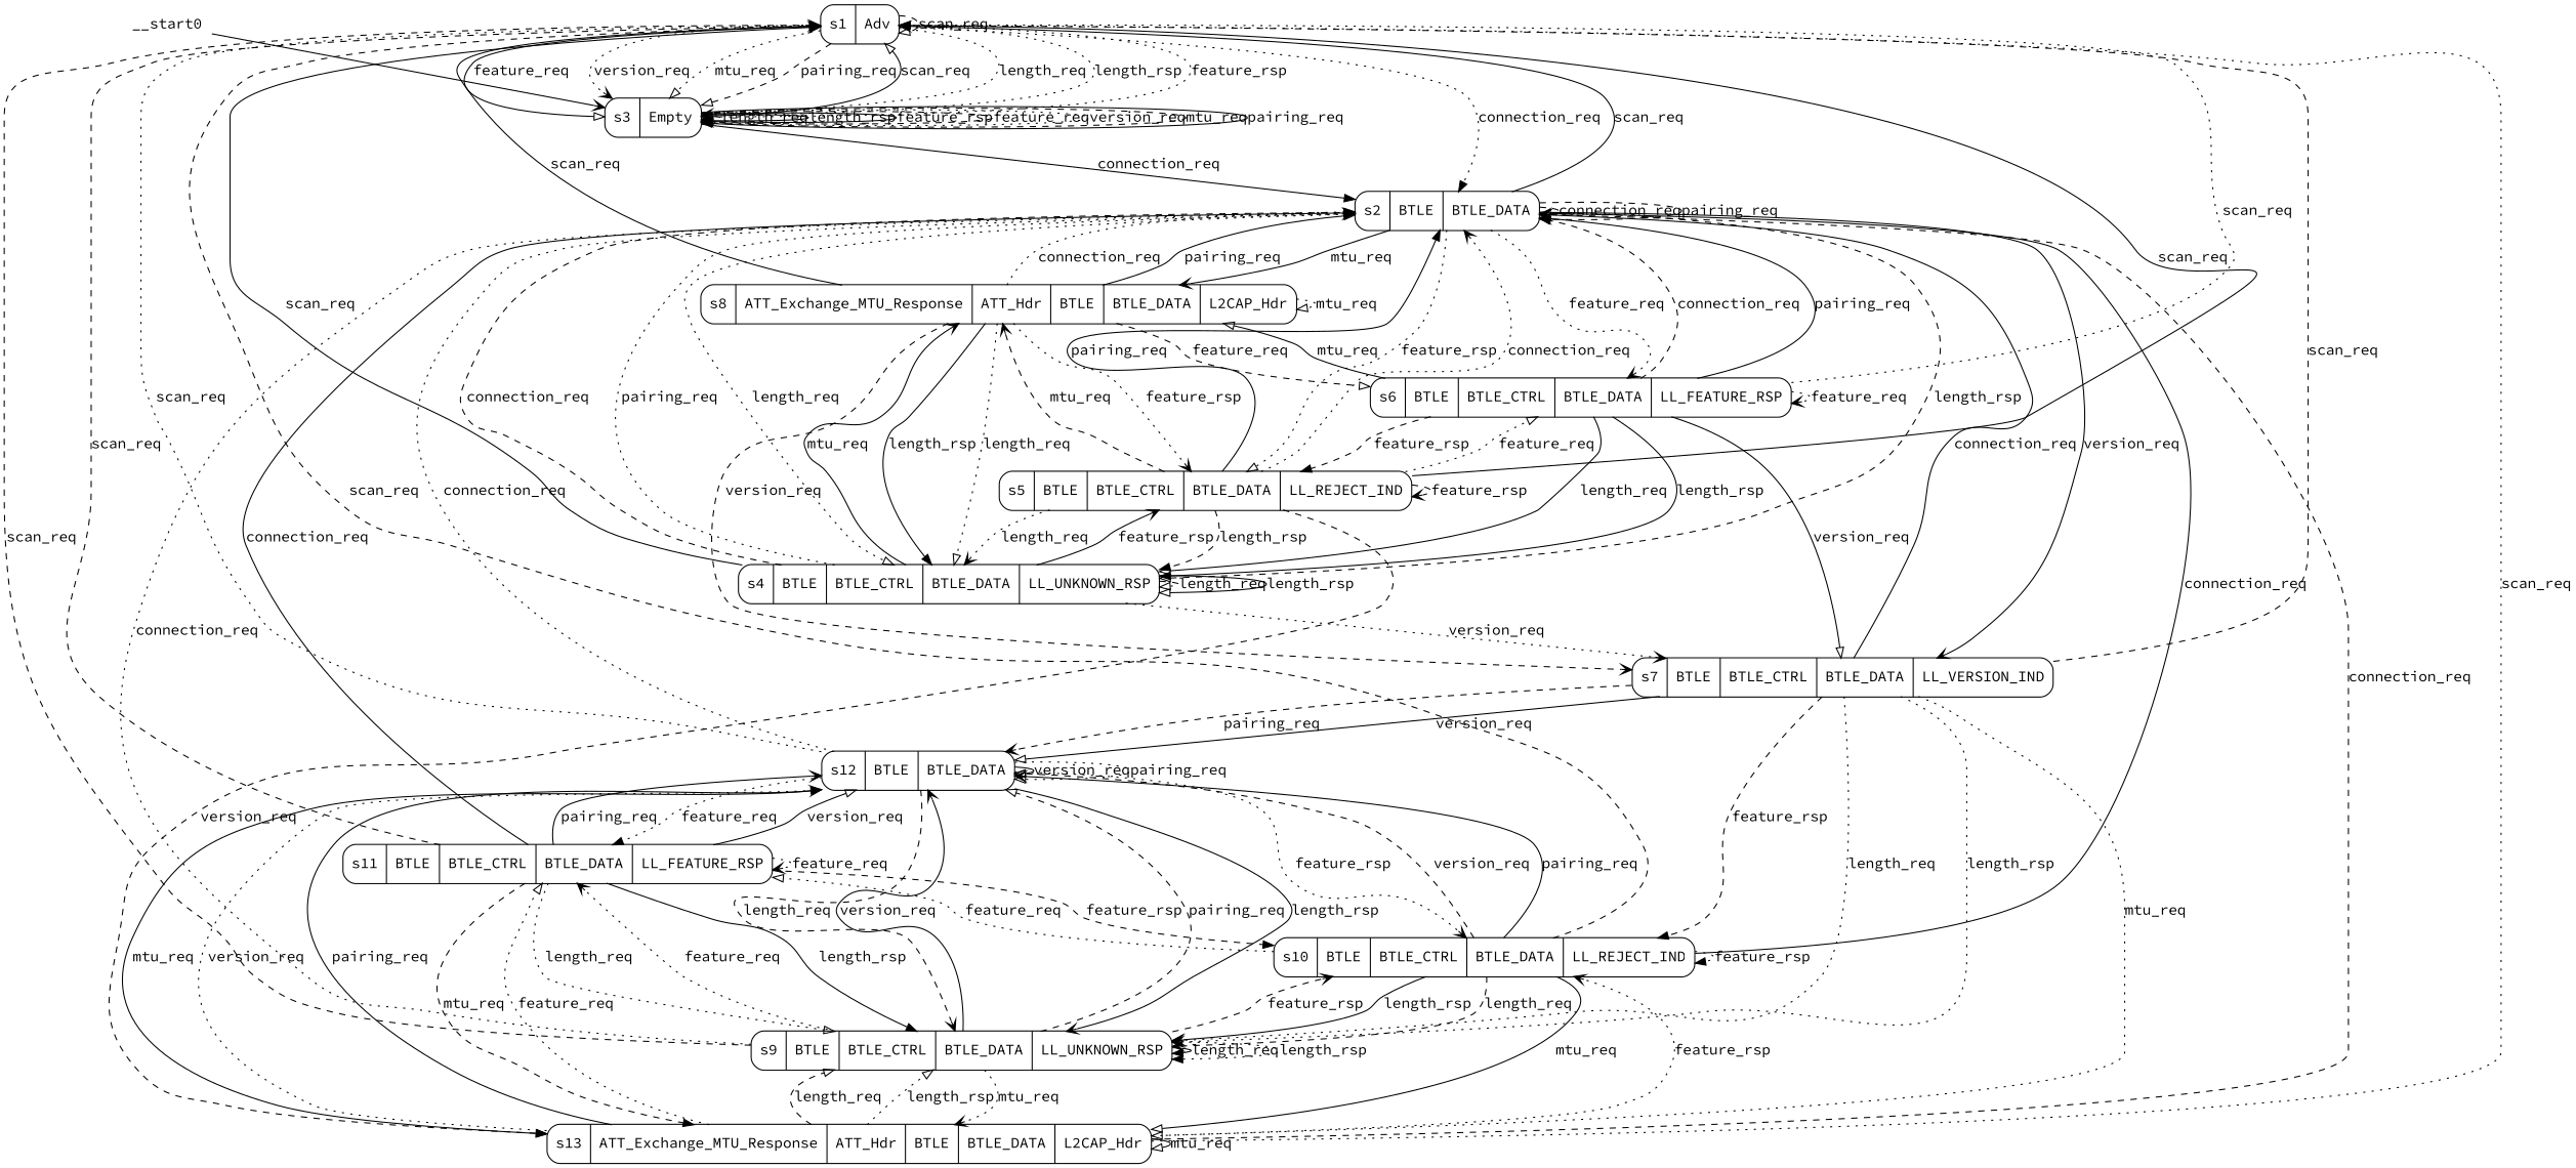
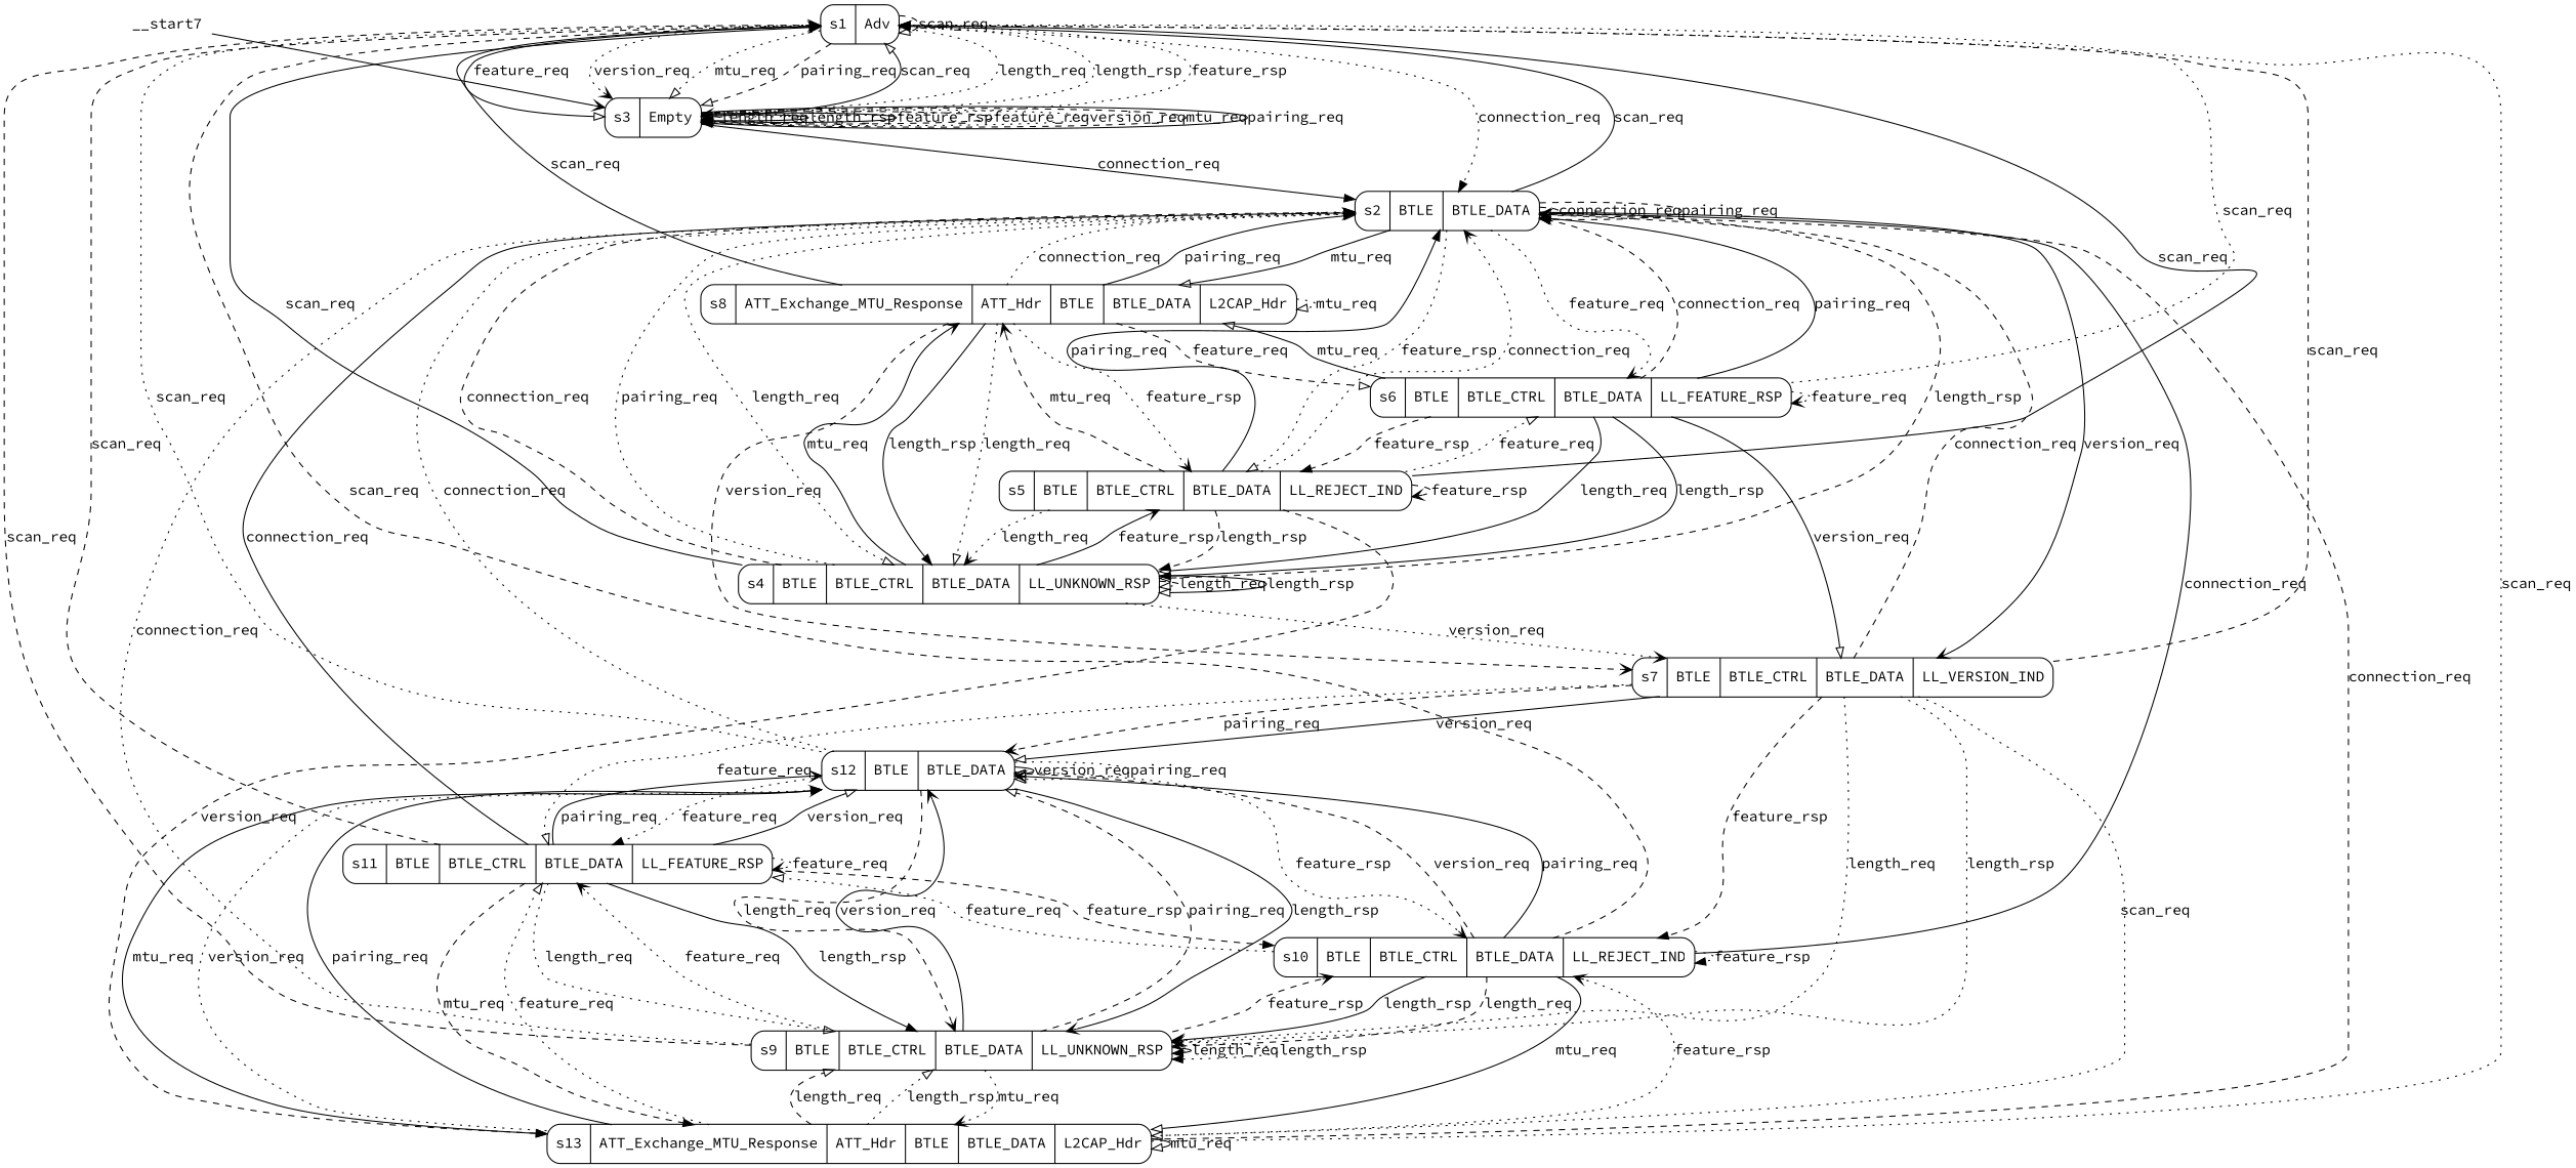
  digraph {
    fontname="Source Code Pro"
    node [fontname="Source Code Pro" shape=record style=rounded]
    edge [arrowhead=onormal fontname="Source Code Pro" style=dotted]
    n1 [label="s1|Adv"]
    n2 [label="s2|BTLE|BTLE_DATA"]
    n3 [label="s3|Empty"]
    n4 [label="s4|BTLE|BTLE_CTRL|BTLE_DATA|LL_UNKNOWN_RSP"]
    n5 [label="s5|BTLE|BTLE_CTRL|BTLE_DATA|LL_REJECT_IND"]
    n6 [label="s6|BTLE|BTLE_CTRL|BTLE_DATA|LL_FEATURE_RSP"]
    n7 [label="s7|BTLE|BTLE_CTRL|BTLE_DATA|LL_VERSION_IND"]
    n8 [label="s8|ATT_Exchange_MTU_Response|ATT_Hdr|BTLE|BTLE_DATA|L2CAP_Hdr"]
    n9 [label="s13|ATT_Exchange_MTU_Response|ATT_Hdr|BTLE|BTLE_DATA|L2CAP_Hdr"]
    n10 [label="s9|BTLE|BTLE_CTRL|BTLE_DATA|LL_UNKNOWN_RSP"]
    n11 [label="s10|BTLE|BTLE_CTRL|BTLE_DATA|LL_REJECT_IND"]
    n12 [label="s11|BTLE|BTLE_CTRL|BTLE_DATA|LL_FEATURE_RSP"]
    n13 [label="s12|BTLE|BTLE_DATA"]
-   __start0 [shape=none style=""]
+   __start0 [shape=none label=__start7 style=""]
    n1 -> n1 [label=scan_req style=dashed]
    n1 -> n2 [arrowhead=normal label=connection_req]
    n1 -> n3 [arrowhead=vee label=length_req]
    n1 -> n3 [label=length_rsp]
    n1 -> n3 [label=feature_rsp]
    n1 -> n3 [label=feature_req style=solid]
    n1 -> n3 [arrowhead=vee label=version_req]
    n1 -> n3 [label=mtu_req]
    n1 -> n3 [label=pairing_req style=dashed]
    n2 -> n1 [arrowhead=vee label=scan_req style=solid]
    n2 -> n2 [arrowhead=vee label=connection_req style=dashed]
    n2 -> n2 [label=pairing_req style=dashed]
    n2 -> n4 [label=length_req]
    n2 -> n4 [label=length_rsp style=dashed]
    n2 -> n5 [label=feature_rsp]
    n2 -> n6 [arrowhead=vee label=feature_req]
    n2 -> n7 [arrowhead=vee label=version_req style=solid]
-   n2 -> n8 [arrowhead=vee label=mtu_req style=solid]
+   n2 -> n8 [label=mtu_req style=solid]
    n3 -> n1 [label=scan_req style=solid]
    n3 -> n2 [arrowhead=normal label=connection_req style=solid]
    n3 -> n3 [arrowhead=vee label=length_req style=dashed]
    n3 -> n3 [arrowhead=normal label=length_rsp style=solid]
    n3 -> n3 [arrowhead=vee label=feature_rsp style=solid]
    n3 -> n3 [label=feature_req style=dashed]
    n3 -> n3 [arrowhead=normal label=version_req]
    n3 -> n3 [label=mtu_req style=dashed]
    n3 -> n3 [label=pairing_req style=solid]
    n4 -> n1 [arrowhead=vee label=scan_req style=solid]
    n4 -> n2 [arrowhead=normal label=connection_req style=dashed]
    n4 -> n2 [arrowhead=vee label=pairing_req]
    n4 -> n4 [label=length_req style=dashed]
    n4 -> n4 [label=length_rsp style=solid]
    n4 -> n5 [arrowhead=vee label=feature_rsp style=solid]
    n4 -> n7 [arrowhead=vee label=version_req]
    n4 -> n8 [arrowhead=vee label=mtu_req style=solid]
    n5 -> n1 [arrowhead=normal label=scan_req style=solid]
    n5 -> n2 [arrowhead=vee label=connection_req]
    n5 -> n2 [arrowhead=normal label=pairing_req style=solid]
    n5 -> n4 [arrowhead=vee label=length_req]
    n5 -> n4 [arrowhead=normal label=length_rsp style=dashed]
    n5 -> n5 [arrowhead=vee label=feature_rsp style=dashed]
    n5 -> n6 [label=feature_req]
    n5 -> n8 [arrowhead=vee label=mtu_req style=dashed]
    n5 -> n9 [arrowhead=normal label=version_req style=dashed]
    n6 -> n1 [label=scan_req]
    n6 -> n2 [arrowhead=normal label=connection_req style=dashed]
    n6 -> n2 [arrowhead=vee label=pairing_req style=solid]
    n6 -> n4 [label=length_req style=solid]
    n6 -> n4 [arrowhead=normal label=length_rsp style=solid]
    n6 -> n5 [arrowhead=normal label=feature_rsp style=dashed]
    n6 -> n6 [arrowhead=vee label=feature_req]
    n6 -> n7 [label=version_req style=solid]
    n6 -> n8 [label=mtu_req style=solid]
    n7 -> n1 [arrowhead=normal label=scan_req style=dashed]
-   n7 -> n2 [arrowhead=vee label=connection_req style=solid]
-   n7 -> n9 [label=mtu_req]
+   n7 -> n2 [arrowhead=vee label=connection_req style=dashed]
+   n7 -> n9 [label=scan_req]
    n7 -> n10 [arrowhead=vee label=length_req]
    n7 -> n10 [arrowhead=vee label=length_rsp]
    n7 -> n11 [arrowhead=normal label=feature_rsp style=dashed]
+   n7 -> n12 [label=feature_req]
    n7 -> n13 [label=version_req style=solid]
    n7 -> n13 [arrowhead=vee label=pairing_req style=dashed]
    n8 -> n1 [label=scan_req style=solid]
    n8 -> n2 [arrowhead=normal label=connection_req]
    n8 -> n2 [label=pairing_req style=solid]
    n8 -> n4 [label=length_req]
    n8 -> n4 [arrowhead=normal label=length_rsp style=solid]
    n8 -> n5 [arrowhead=vee label=feature_rsp]
    n8 -> n6 [label=feature_req style=dashed]
    n8 -> n7 [arrowhead=vee label=version_req style=dashed]
    n8 -> n8 [label=mtu_req]
    n9 -> n1 [label=scan_req]
    n9 -> n2 [arrowhead=vee label=connection_req style=dashed]
    n9 -> n9 [label=mtu_req style=solid]
    n9 -> n10 [label=length_req style=dashed]
    n9 -> n10 [label=length_rsp]
    n9 -> n11 [arrowhead=vee label=feature_rsp]
    n9 -> n12 [label=feature_req]
    n9 -> n13 [arrowhead=normal label=version_req]
    n9 -> n13 [arrowhead=vee label=pairing_req style=solid]
    n10 -> n1 [arrowhead=vee label=scan_req style=dashed]
    n10 -> n2 [arrowhead=vee label=connection_req]
    n10 -> n9 [arrowhead=vee label=mtu_req]
    n10 -> n10 [arrowhead=normal label=length_req style=solid]
    n10 -> n10 [arrowhead=normal label=length_rsp]
    n10 -> n11 [arrowhead=vee label=feature_rsp style=dashed]
    n10 -> n12 [arrowhead=vee label=feature_req]
    n10 -> n13 [arrowhead=vee label=version_req style=solid]
    n10 -> n13 [label=pairing_req style=dashed]
    n11 -> n1 [arrowhead=vee label=scan_req style=dashed]
    n11 -> n2 [label=connection_req style=solid]
    n11 -> n9 [label=mtu_req style=solid]
    n11 -> n10 [arrowhead=vee label=length_req style=dashed]
    n11 -> n10 [arrowhead=vee label=length_rsp style=solid]
    n11 -> n11 [arrowhead=normal label=feature_rsp]
    n11 -> n12 [label=feature_req]
    n11 -> n13 [label=version_req style=dashed]
    n11 -> n13 [arrowhead=vee label=pairing_req style=solid]
    n12 -> n1 [arrowhead=normal label=scan_req style=dashed]
    n12 -> n2 [label=connection_req style=solid]
    n12 -> n9 [arrowhead=normal label=mtu_req style=dashed]
    n12 -> n10 [label=length_req]
    n12 -> n10 [arrowhead=normal label=length_rsp style=solid]
    n12 -> n11 [arrowhead=normal label=feature_rsp style=dashed]
    n12 -> n12 [arrowhead=vee label=feature_req]
    n12 -> n13 [label=version_req style=solid]
    n12 -> n13 [arrowhead=vee label=pairing_req style=solid]
    n13 -> n1 [label=scan_req]
    n13 -> n2 [arrowhead=normal label=connection_req]
    n13 -> n9 [arrowhead=normal label=mtu_req style=solid]
    n13 -> n10 [arrowhead=vee label=length_req style=dashed]
    n13 -> n10 [arrowhead=vee label=length_rsp style=solid]
    n13 -> n11 [arrowhead=vee label=feature_rsp]
    n13 -> n12 [arrowhead=normal label=feature_req]
    n13 -> n13 [label=version_req style=solid]
    n13 -> n13 [label=pairing_req]
    __start0 -> n3 [arrowhead=vee style=solid]
  }
